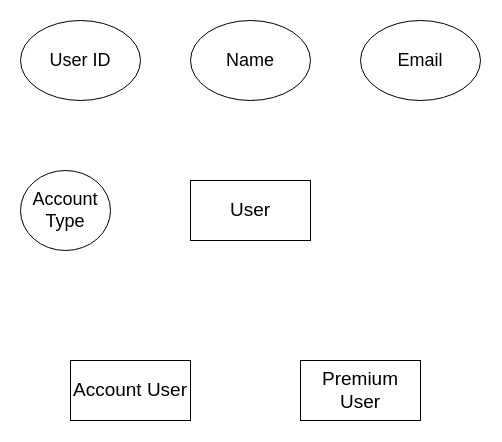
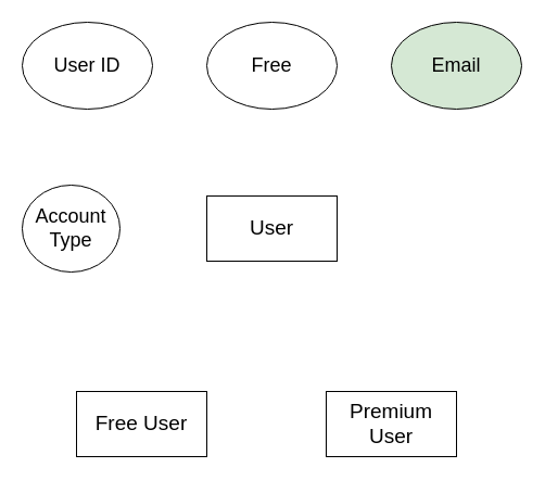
  <mxCell id="0" />
  <mxCell id="1" parent="0" />
  <mxCell id="2" value="User" style="rounded=0;whiteSpace=wrap;html=1;fontSize=19;" vertex="1" parent="1"><mxGeometry x="190" y="180" width="120" height="60" as="geometry" /></mxCell>
  <mxCell id="3" value="User ID" style="ellipse;whiteSpace=wrap;html=1;fontSize=18;" vertex="1" parent="1"><mxGeometry x="20" y="20" width="120" height="80" as="geometry" /></mxCell>
- <mxCell id="4" value="Name" style="ellipse;whiteSpace=wrap;html=1;fontSize=18;" vertex="1" parent="1"><mxGeometry x="190" y="20" width="120" height="80" as="geometry" /></mxCell>
- <mxCell id="5" value="Email" style="ellipse;whiteSpace=wrap;html=1;fontSize=18;" vertex="1" parent="1"><mxGeometry x="360" y="20" width="120" height="80" as="geometry" /></mxCell>
+ <mxCell id="4" value="Free" style="ellipse;whiteSpace=wrap;html=1;fontSize=18;" vertex="1" parent="1"><mxGeometry x="190" y="20" width="120" height="80" as="geometry" /></mxCell>
+ <mxCell id="5" value="Email" style="ellipse;whiteSpace=wrap;html=1;fontSize=18;fillColor=#d5e8d4;" vertex="1" parent="1"><mxGeometry x="360" y="20" width="120" height="80" as="geometry" /></mxCell>
  <mxCell id="6" value="Account Type" style="ellipse;whiteSpace=wrap;html=1;fontSize=18;" vertex="1" parent="1"><mxGeometry x="20" y="170" width="90" height="80" as="geometry" /></mxCell>
- <mxCell id="7" value="Account User" style="rounded=0;whiteSpace=wrap;html=1;fontSize=19;" vertex="1" parent="1"><mxGeometry x="70" y="360" width="120" height="60" as="geometry" /></mxCell>
+ <mxCell id="7" value="Free User" style="rounded=0;whiteSpace=wrap;html=1;fontSize=19;" vertex="1" parent="1"><mxGeometry x="70" y="360" width="120" height="60" as="geometry" /></mxCell>
  <mxCell id="8" value="Premium User" style="rounded=0;whiteSpace=wrap;html=1;fontSize=19;" vertex="1" parent="1"><mxGeometry x="300" y="360" width="120" height="60" as="geometry" /></mxCell>
